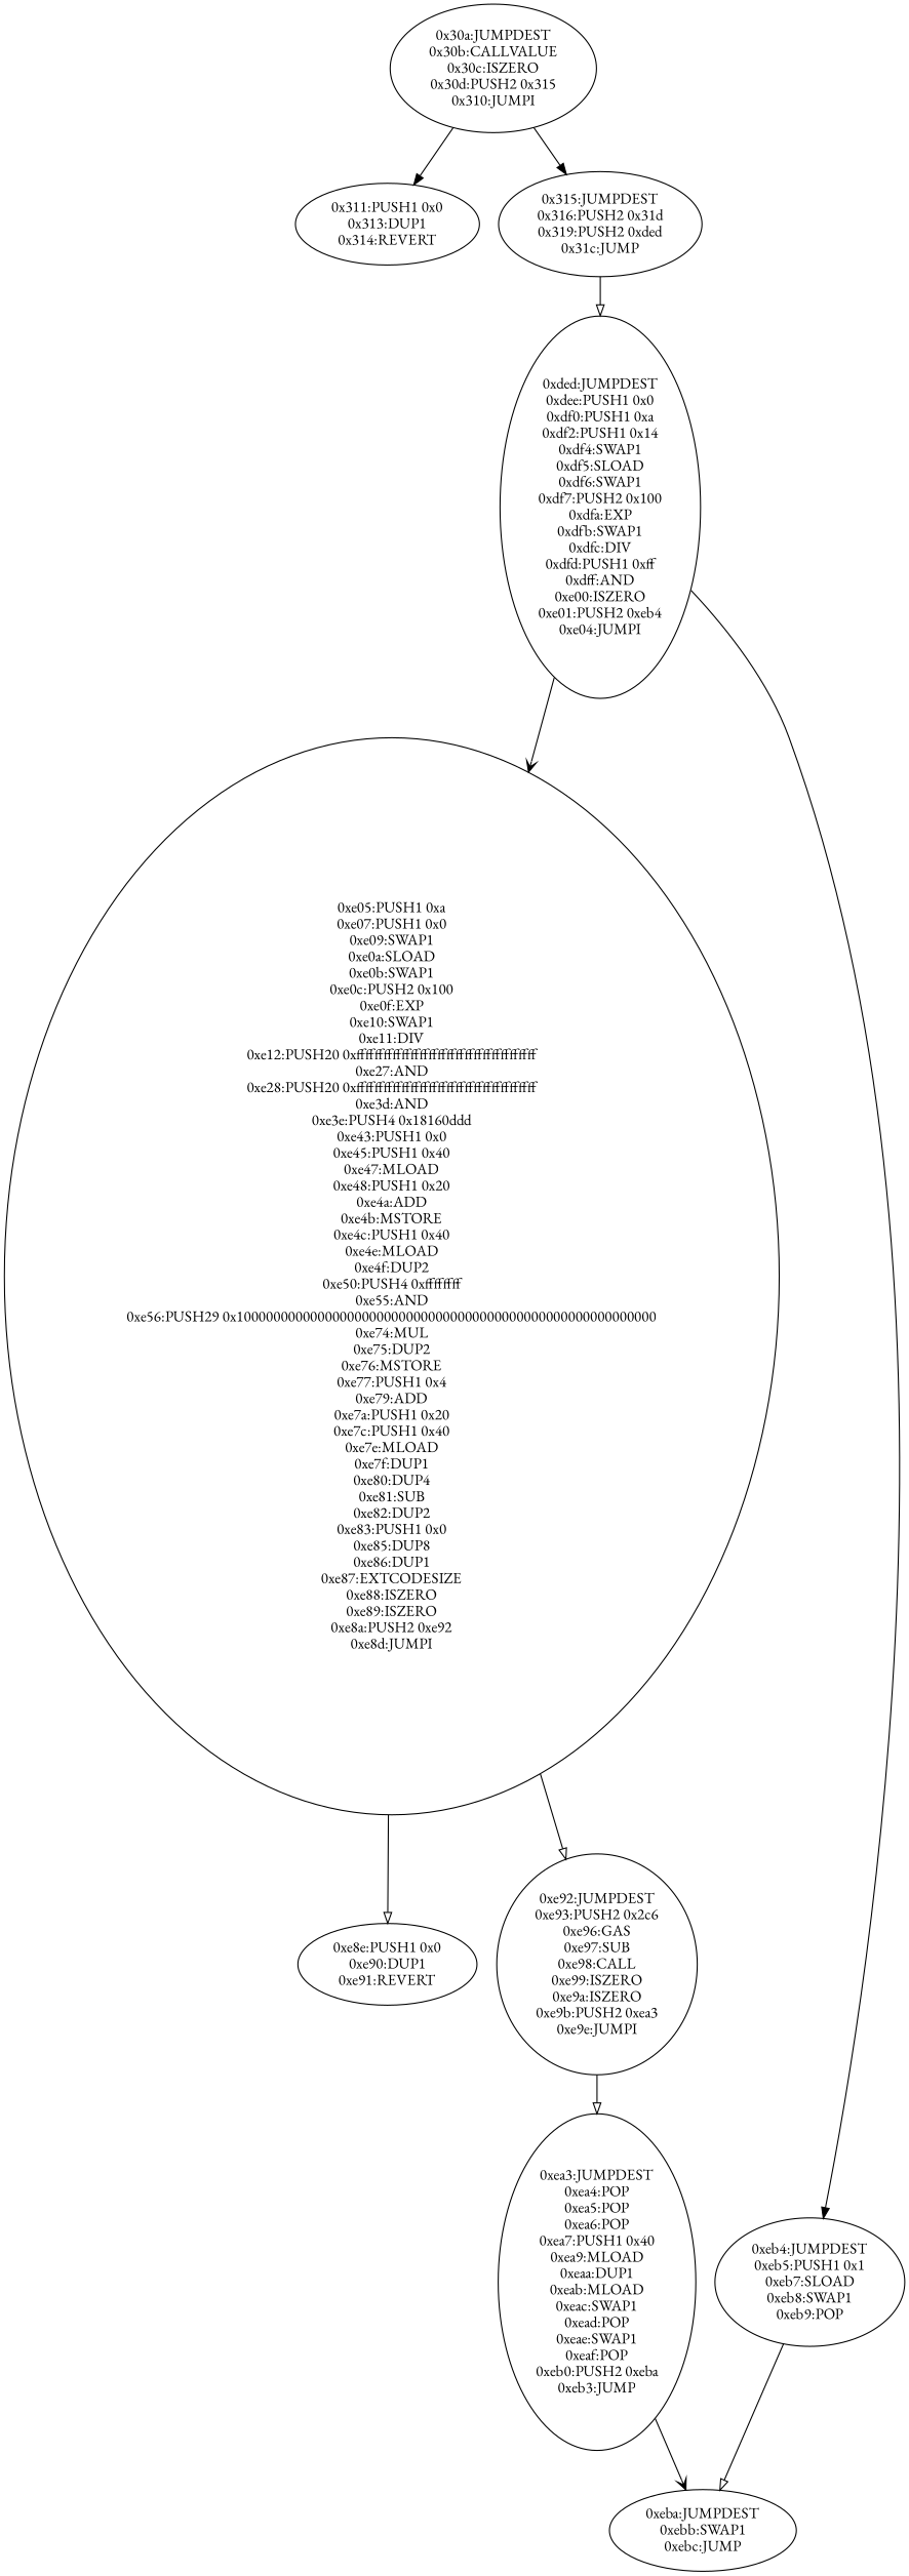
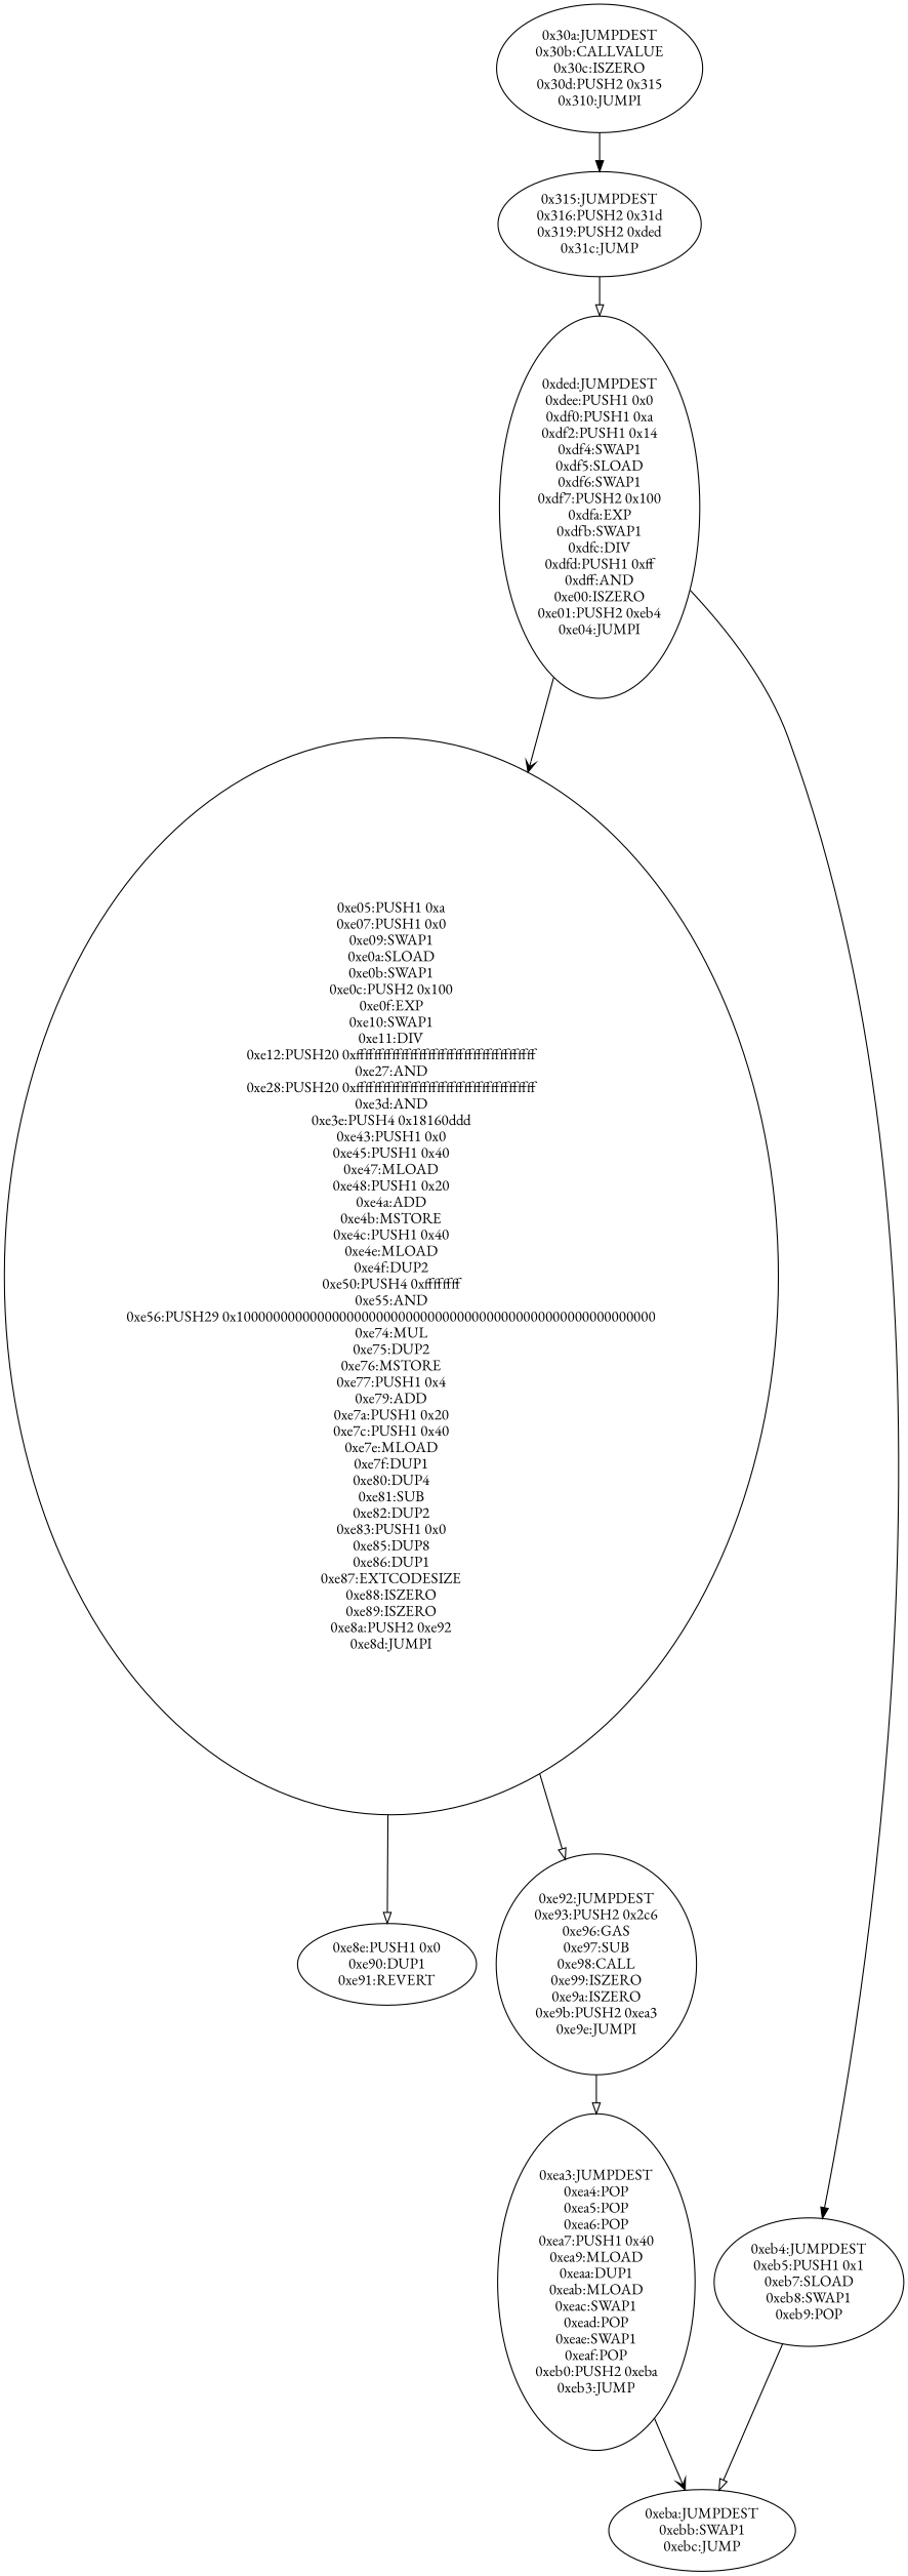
  digraph {
    fontname="EB Garamond"
    node [fontname="EB Garamond"]
    edge [arrowhead=onormal fontname="EB Garamond"]
    n1 [label="0x30a:JUMPDEST\n0x30b:CALLVALUE\n0x30c:ISZERO\n0x30d:PUSH2 0x315\n0x310:JUMPI"]
-   n2 [label="0x311:PUSH1 0x0\n0x313:DUP1\n0x314:REVERT"]
    n3 [label="0x315:JUMPDEST\n0x316:PUSH2 0x31d\n0x319:PUSH2 0xded\n0x31c:JUMP"]
    n4 [label="0xded:JUMPDEST\n0xdee:PUSH1 0x0\n0xdf0:PUSH1 0xa\n0xdf2:PUSH1 0x14\n0xdf4:SWAP1\n0xdf5:SLOAD\n0xdf6:SWAP1\n0xdf7:PUSH2 0x100\n0xdfa:EXP\n0xdfb:SWAP1\n0xdfc:DIV\n0xdfd:PUSH1 0xff\n0xdff:AND\n0xe00:ISZERO\n0xe01:PUSH2 0xeb4\n0xe04:JUMPI"]
    n5 [label="0xe05:PUSH1 0xa\n0xe07:PUSH1 0x0\n0xe09:SWAP1\n0xe0a:SLOAD\n0xe0b:SWAP1\n0xe0c:PUSH2 0x100\n0xe0f:EXP\n0xe10:SWAP1\n0xe11:DIV\n0xe12:PUSH20 0xffffffffffffffffffffffffffffffffffffffff\n0xe27:AND\n0xe28:PUSH20 0xffffffffffffffffffffffffffffffffffffffff\n0xe3d:AND\n0xe3e:PUSH4 0x18160ddd\n0xe43:PUSH1 0x0\n0xe45:PUSH1 0x40\n0xe47:MLOAD\n0xe48:PUSH1 0x20\n0xe4a:ADD\n0xe4b:MSTORE\n0xe4c:PUSH1 0x40\n0xe4e:MLOAD\n0xe4f:DUP2\n0xe50:PUSH4 0xffffffff\n0xe55:AND\n0xe56:PUSH29 0x100000000000000000000000000000000000000000000000000000000\n0xe74:MUL\n0xe75:DUP2\n0xe76:MSTORE\n0xe77:PUSH1 0x4\n0xe79:ADD\n0xe7a:PUSH1 0x20\n0xe7c:PUSH1 0x40\n0xe7e:MLOAD\n0xe7f:DUP1\n0xe80:DUP4\n0xe81:SUB\n0xe82:DUP2\n0xe83:PUSH1 0x0\n0xe85:DUP8\n0xe86:DUP1\n0xe87:EXTCODESIZE\n0xe88:ISZERO\n0xe89:ISZERO\n0xe8a:PUSH2 0xe92\n0xe8d:JUMPI"]
    n6 [label="0xeb4:JUMPDEST\n0xeb5:PUSH1 0x1\n0xeb7:SLOAD\n0xeb8:SWAP1\n0xeb9:POP"]
    n7 [label="0xe8e:PUSH1 0x0\n0xe90:DUP1\n0xe91:REVERT"]
    n8 [label="0xe92:JUMPDEST\n0xe93:PUSH2 0x2c6\n0xe96:GAS\n0xe97:SUB\n0xe98:CALL\n0xe99:ISZERO\n0xe9a:ISZERO\n0xe9b:PUSH2 0xea3\n0xe9e:JUMPI"]
    n9 [label="0xeba:JUMPDEST\n0xebb:SWAP1\n0xebc:JUMP"]
    n10 [label="0xea3:JUMPDEST\n0xea4:POP\n0xea5:POP\n0xea6:POP\n0xea7:PUSH1 0x40\n0xea9:MLOAD\n0xeaa:DUP1\n0xeab:MLOAD\n0xeac:SWAP1\n0xead:POP\n0xeae:SWAP1\n0xeaf:POP\n0xeb0:PUSH2 0xeba\n0xeb3:JUMP"]
-   n1 -> n2 [arrowhead=normal]
    n1 -> n3 [arrowhead=normal]
    n3 -> n4
    n4 -> n5 [arrowhead=vee]
    n4 -> n6 [arrowhead=normal]
    n5 -> n7
    n5 -> n8
    n6 -> n9
    n8 -> n10
    n10 -> n9 [arrowhead=vee]
  }
